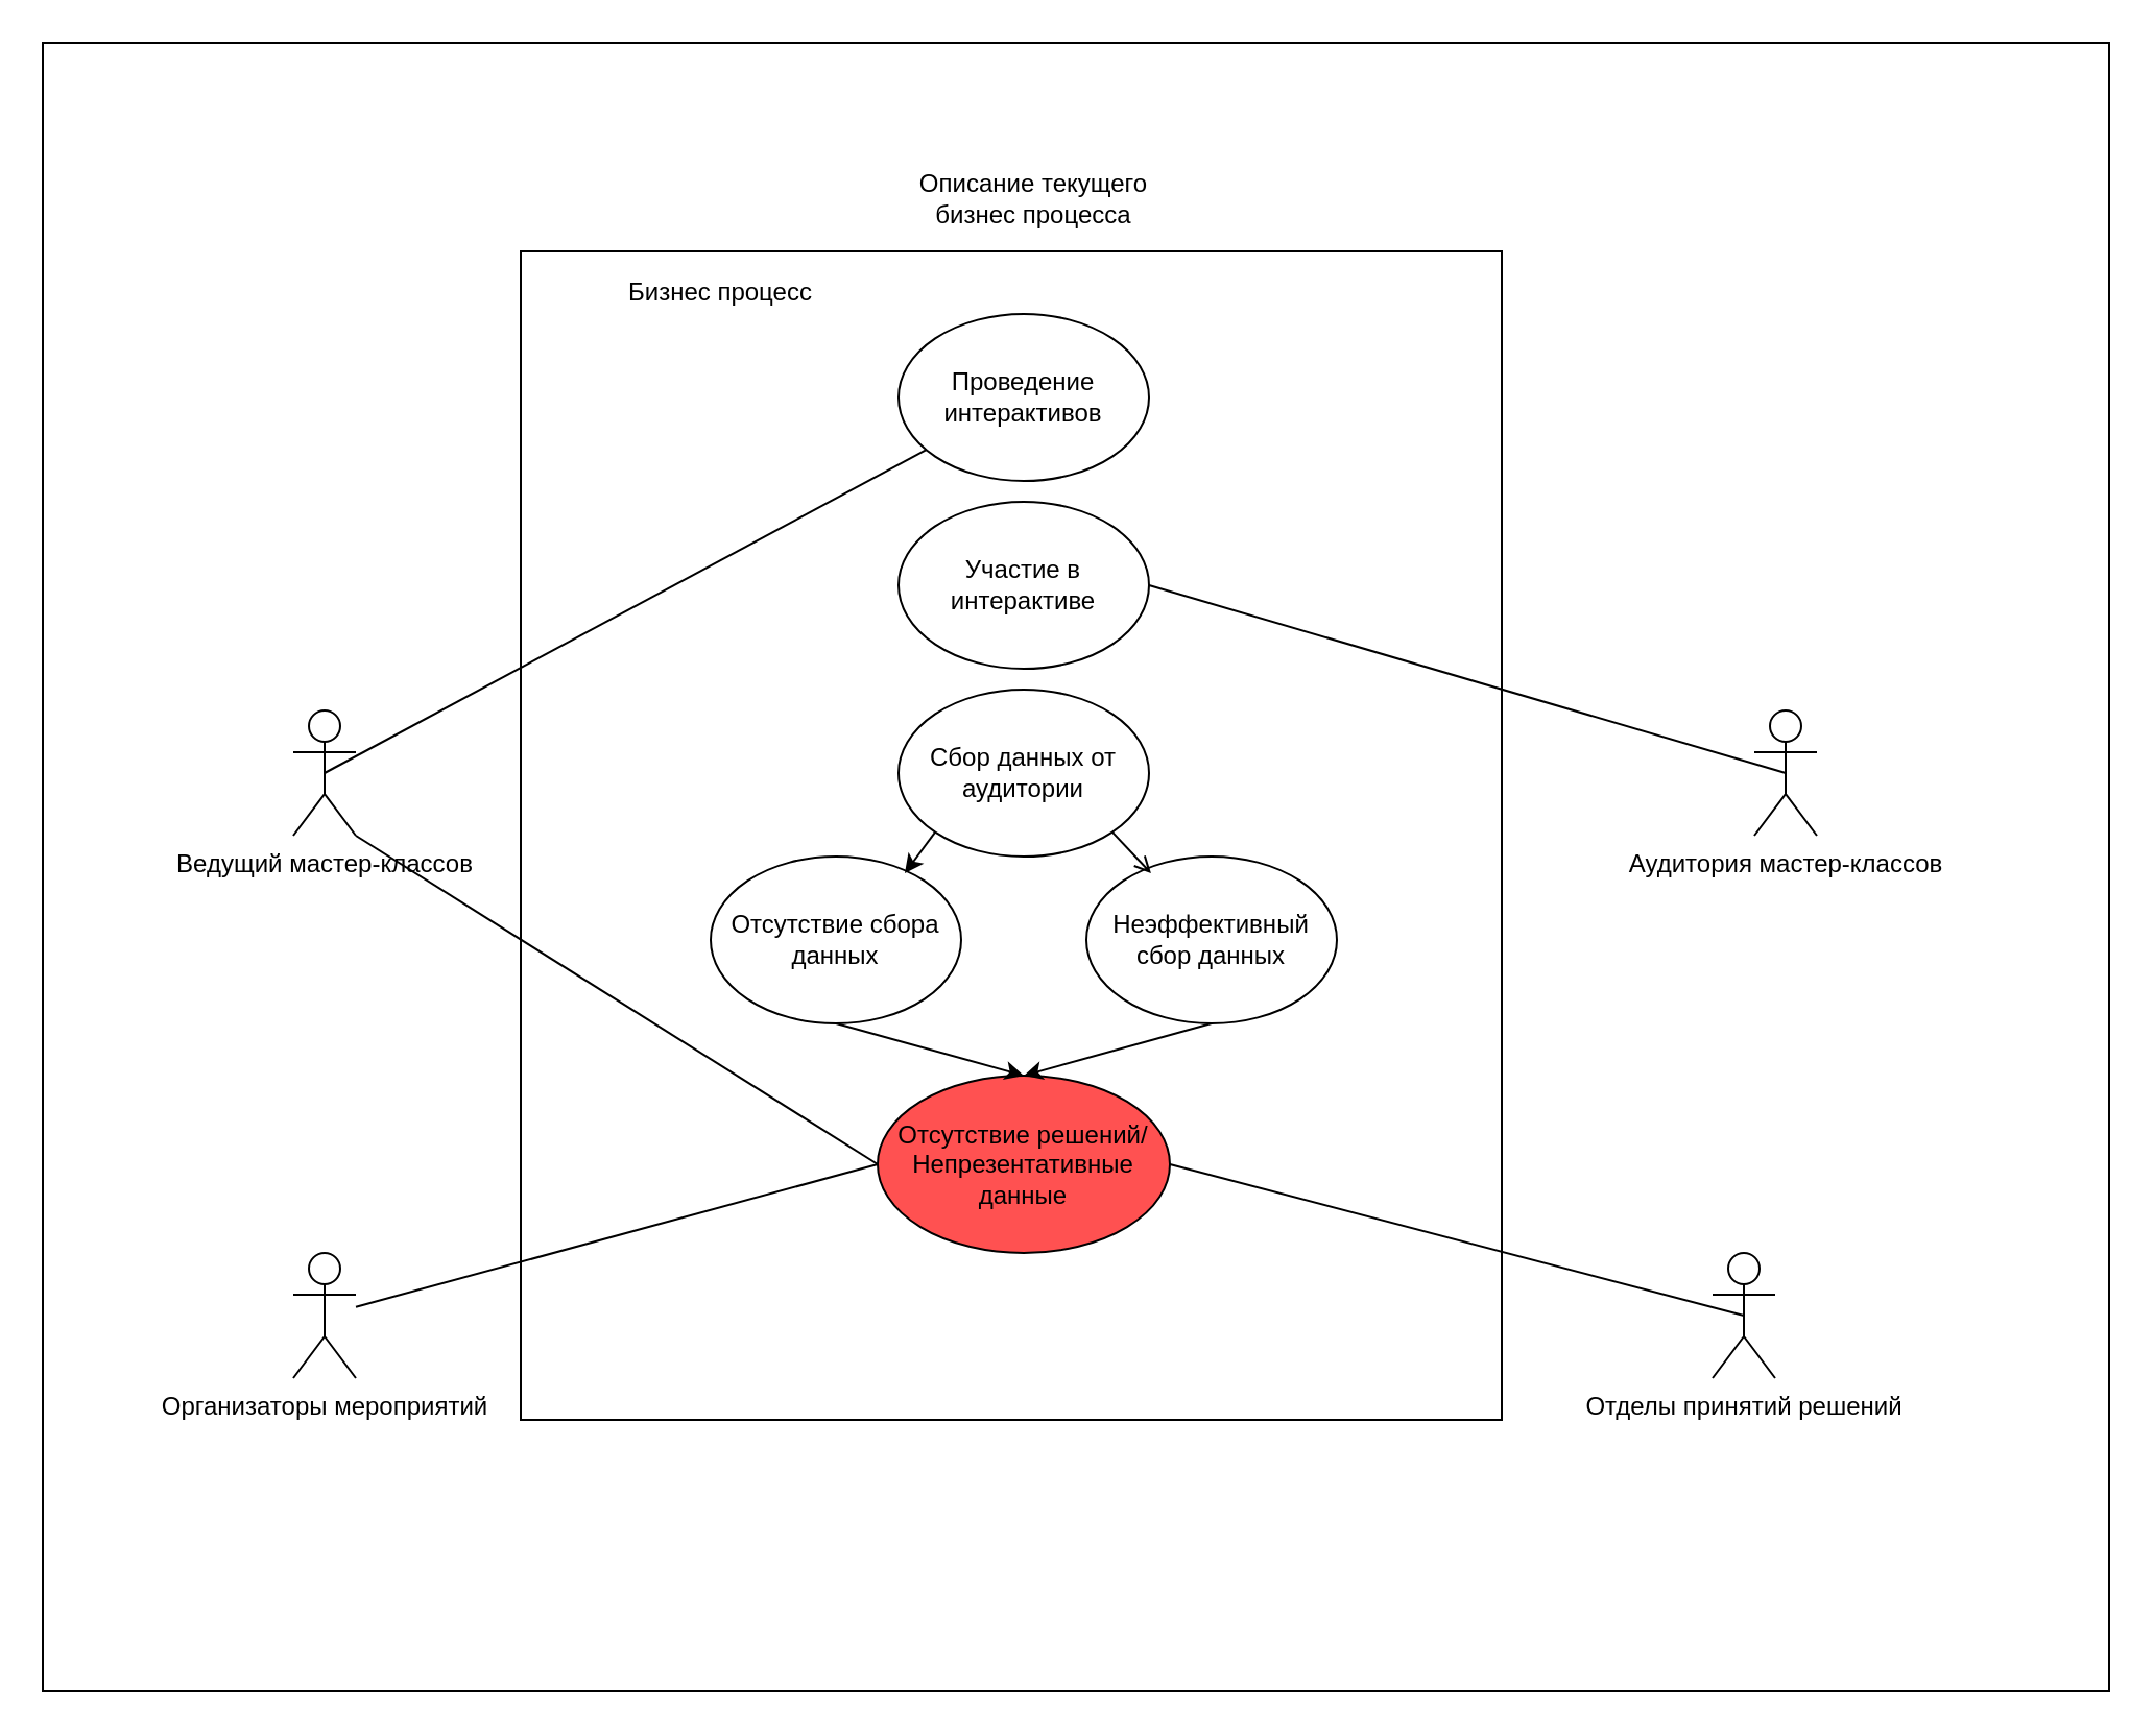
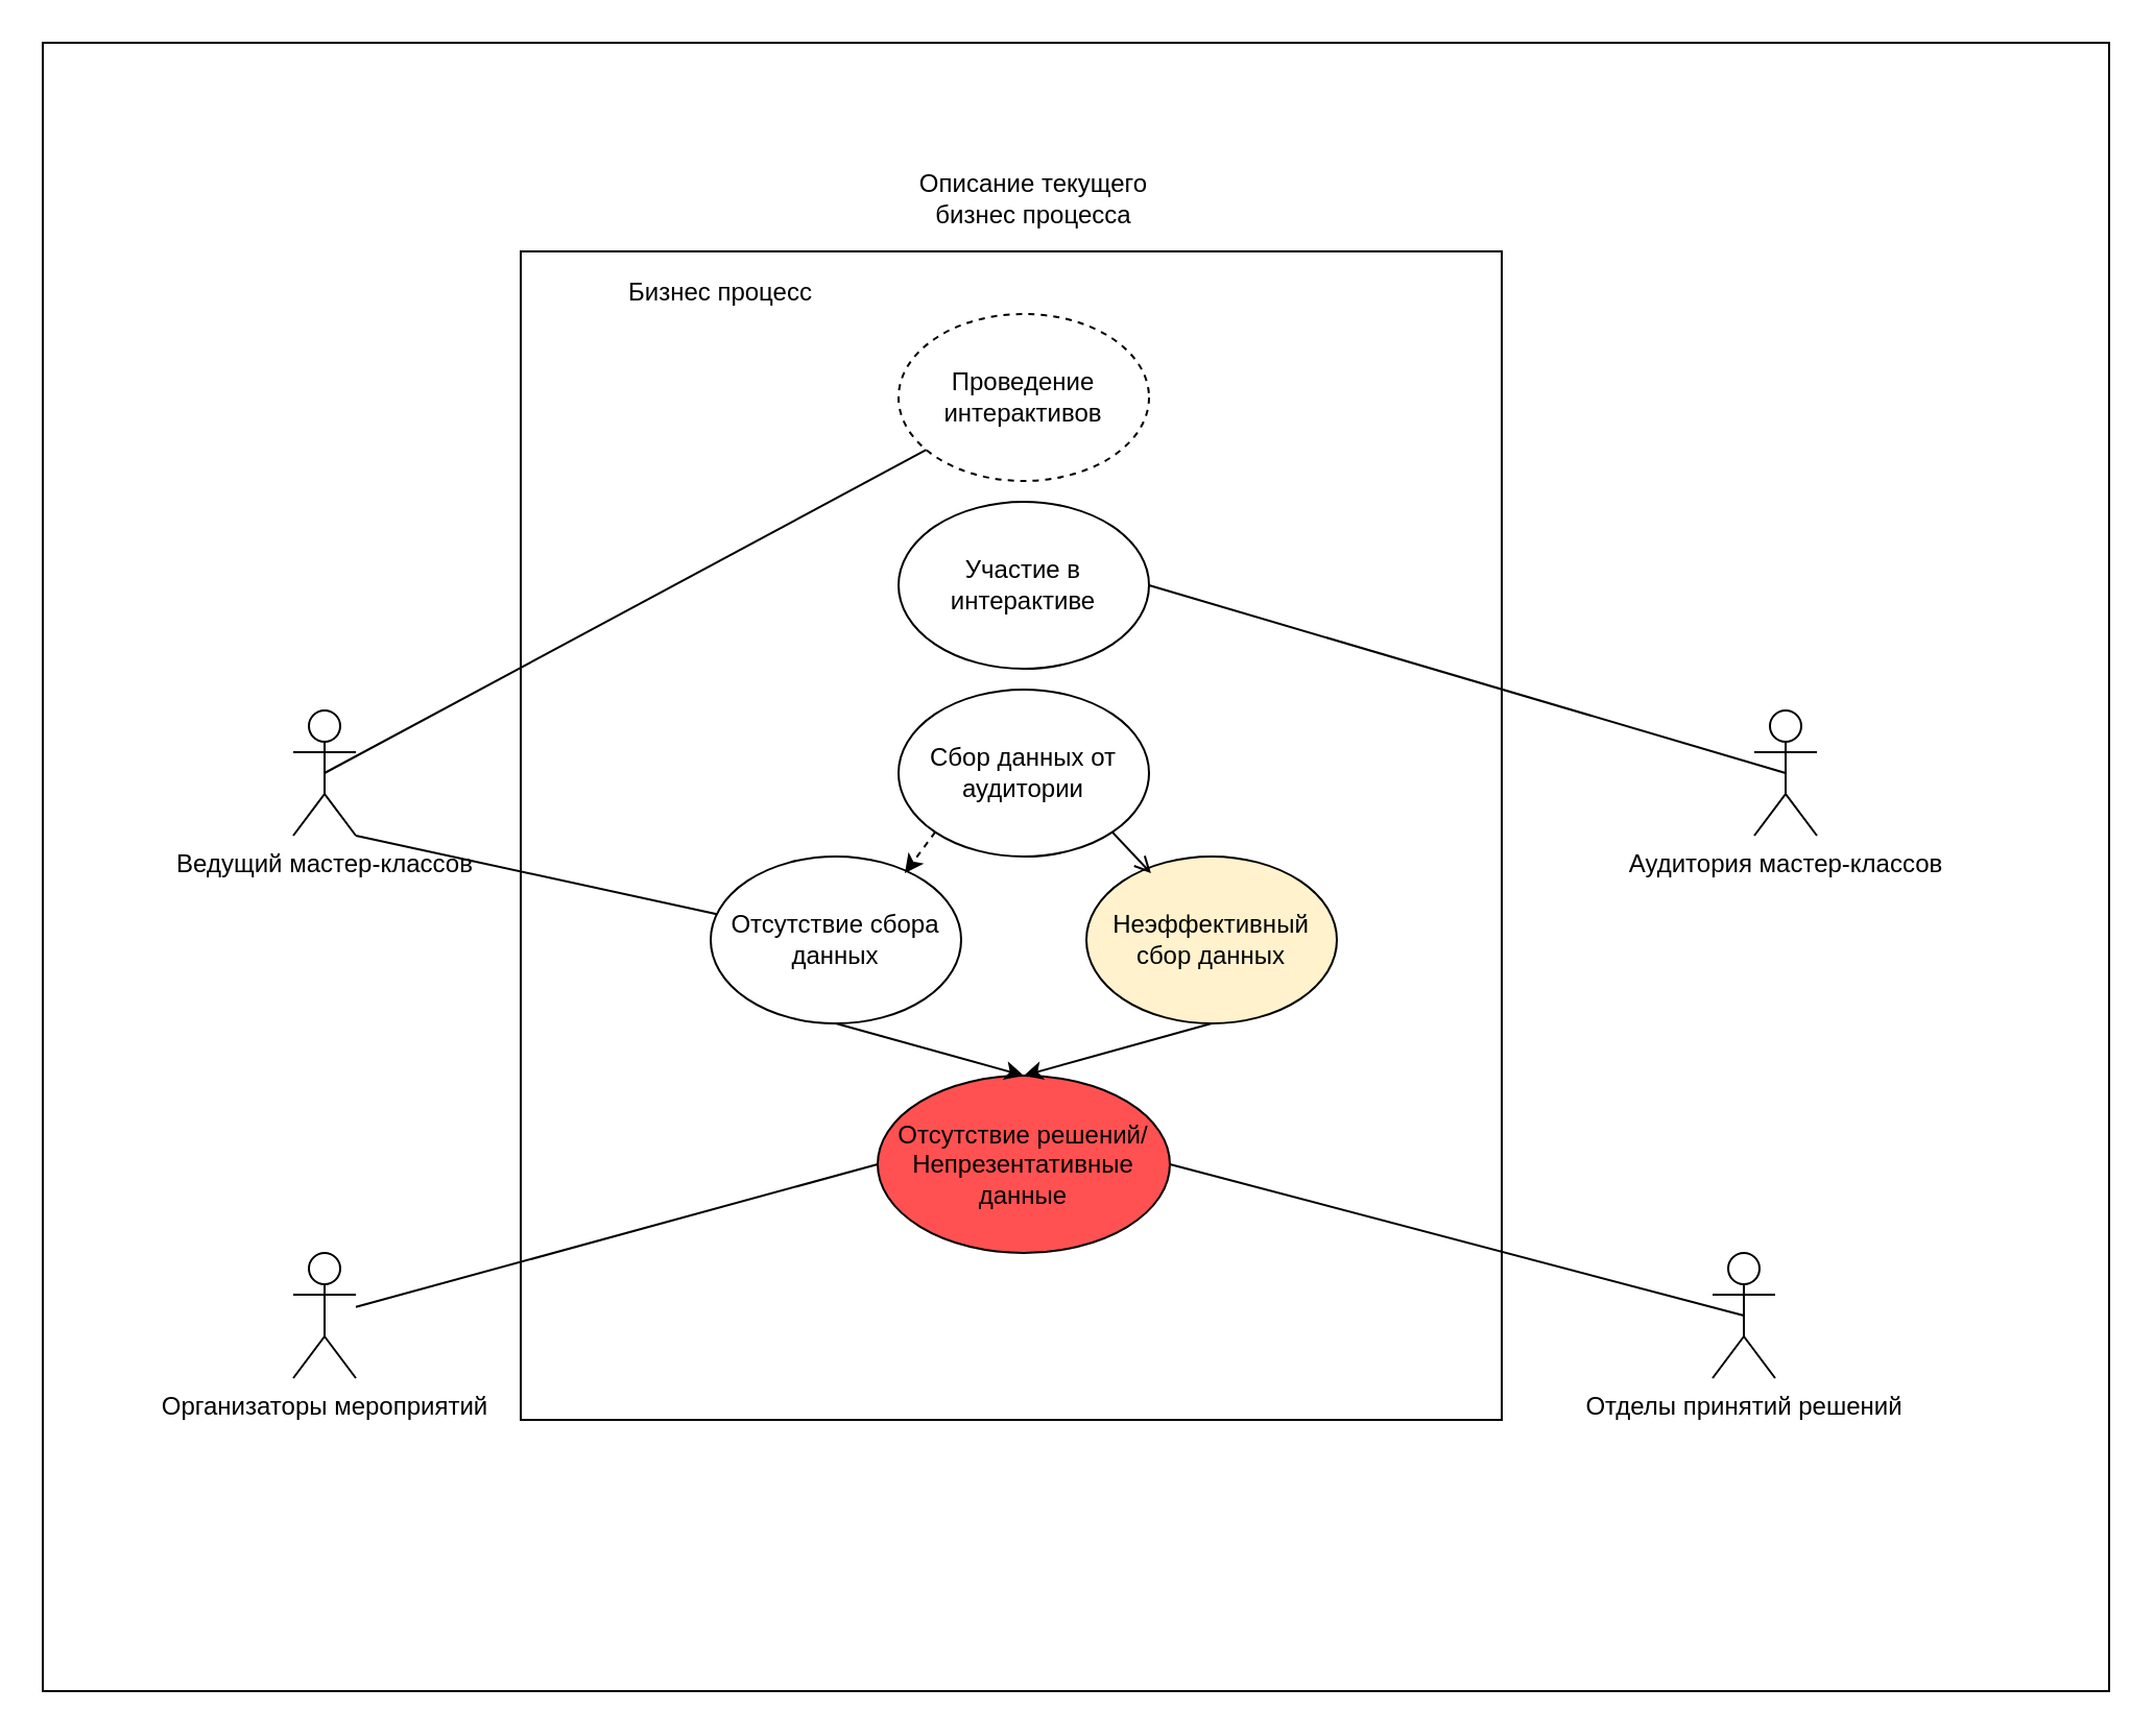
  <mxCell id="0" />
  <mxCell id="1" parent="0" />
  <mxCell id="2" value="" style="rounded=0;whiteSpace=wrap;html=1;" vertex="1" parent="1"><mxGeometry x="20" y="20" width="990" height="790" as="geometry" /></mxCell>
  <mxCell id="3" value="" style="rounded=1;whiteSpace=wrap;html=1;" vertex="1" parent="1"><mxGeometry x="550" y="520" width="120" height="60" as="geometry" /></mxCell>
  <mxCell id="4" value="Ведущий мастер-классов" style="shape=umlActor;verticalLabelPosition=bottom;verticalAlign=top;html=1;outlineConnect=0;" vertex="1" parent="1"><mxGeometry x="140" y="340" width="30" height="60" as="geometry" /></mxCell>
  <mxCell id="5" value="Аудитория мастер-классов" style="shape=umlActor;verticalLabelPosition=bottom;verticalAlign=top;html=1;outlineConnect=0;" vertex="1" parent="1"><mxGeometry x="840" y="340" width="30" height="60" as="geometry" /></mxCell>
  <mxCell id="6" value="" style="rounded=0;whiteSpace=wrap;html=1;" vertex="1" parent="1"><mxGeometry x="249" y="120" width="470" height="560" as="geometry" /></mxCell>
- <mxCell id="7" value="Проведение интерактивов" style="ellipse;whiteSpace=wrap;html=1;" vertex="1" parent="1"><mxGeometry x="430" y="150" width="120" height="80" as="geometry" /></mxCell>
+ <mxCell id="7" value="Проведение интерактивов" style="ellipse;whiteSpace=wrap;html=1;dashed=1;" vertex="1" parent="1"><mxGeometry x="430" y="150" width="120" height="80" as="geometry" /></mxCell>
  <mxCell id="8" value="Участие в интерактиве" style="ellipse;whiteSpace=wrap;html=1;" vertex="1" parent="1"><mxGeometry x="430" y="240" width="120" height="80" as="geometry" /></mxCell>
  <mxCell id="9" value="Организаторы мероприятий" style="shape=umlActor;verticalLabelPosition=bottom;verticalAlign=top;html=1;outlineConnect=0;" vertex="1" parent="1"><mxGeometry x="140" y="600" width="30" height="60" as="geometry" /></mxCell>
  <mxCell id="10" value="Отделы принятий решений" style="shape=umlActor;verticalLabelPosition=bottom;verticalAlign=top;html=1;outlineConnect=0;" vertex="1" parent="1"><mxGeometry x="820" y="600" width="30" height="60" as="geometry" /></mxCell>
  <mxCell id="11" value="Описание текущего бизнес процесса" style="text;html=1;align=center;verticalAlign=middle;whiteSpace=wrap;rounded=0;" vertex="1" parent="1"><mxGeometry x="420" y="80" width="150" height="30" as="geometry" /></mxCell>
  <mxCell id="12" value="Бизнес процесс" style="text;html=1;align=center;verticalAlign=middle;whiteSpace=wrap;rounded=0;" vertex="1" parent="1"><mxGeometry x="290" y="130" width="110" height="20" as="geometry" /></mxCell>
  <mxCell id="13" value="Сбор данных от аудитории" style="ellipse;whiteSpace=wrap;html=1;" vertex="1" parent="1"><mxGeometry x="430" y="330" width="120" height="80" as="geometry" /></mxCell>
  <mxCell id="14" value="Отсутствие сбора данных" style="ellipse;whiteSpace=wrap;html=1;" vertex="1" parent="1"><mxGeometry x="340" y="410" width="120" height="80" as="geometry" /></mxCell>
- <mxCell id="15" value="Неэффективный сбор данных" style="ellipse;whiteSpace=wrap;html=1;" vertex="1" parent="1"><mxGeometry x="520" y="410" width="120" height="80" as="geometry" /></mxCell>
+ <mxCell id="15" value="Неэффективный сбор данных" style="ellipse;whiteSpace=wrap;html=1;fillColor=#fff2cc;" vertex="1" parent="1"><mxGeometry x="520" y="410" width="120" height="80" as="geometry" /></mxCell>
  <mxCell id="16" value="Отсутствие решений/&lt;div&gt;Непрезентативные данные&lt;/div&gt;" style="ellipse;whiteSpace=wrap;html=1;fillColor=#FF5151;" vertex="1" parent="1"><mxGeometry x="420" y="515" width="140" height="85" as="geometry" /></mxCell>
  <mxCell id="17" value="" style="endArrow=none;html=1;rounded=0;exitX=0.5;exitY=0.5;exitDx=0;exitDy=0;exitPerimeter=0;" edge="1" parent="1" source="4" target="7"><mxGeometry width="50" height="50" relative="1" as="geometry"><mxPoint x="170" y="210" as="sourcePoint" /><mxPoint x="220" y="160" as="targetPoint" /></mxGeometry></mxCell>
  <mxCell id="18" value="" style="endArrow=none;html=1;rounded=0;exitX=1;exitY=0.5;exitDx=0;exitDy=0;entryX=0.5;entryY=0.5;entryDx=0;entryDy=0;entryPerimeter=0;" edge="1" parent="1" source="8" target="5"><mxGeometry width="50" height="50" relative="1" as="geometry"><mxPoint x="780" y="250" as="sourcePoint" /><mxPoint x="830" y="200" as="targetPoint" /></mxGeometry></mxCell>
- <mxCell id="19" value="" style="endArrow=classic;html=1;rounded=0;exitX=0;exitY=1;exitDx=0;exitDy=0;entryX=0.775;entryY=0.1;entryDx=0;entryDy=0;entryPerimeter=0;" edge="1" parent="1" source="13" target="14"><mxGeometry width="50" height="50" relative="1" as="geometry"><mxPoint x="560" y="570" as="sourcePoint" /><mxPoint x="440" y="410" as="targetPoint" /></mxGeometry></mxCell>
+ <mxCell id="19" value="" style="endArrow=classic;html=1;rounded=0;exitX=0;exitY=1;exitDx=0;exitDy=0;entryX=0.775;entryY=0.1;entryDx=0;entryDy=0;entryPerimeter=0;dashed=1;" edge="1" parent="1" source="13" target="14"><mxGeometry width="50" height="50" relative="1" as="geometry"><mxPoint x="560" y="570" as="sourcePoint" /><mxPoint x="440" y="410" as="targetPoint" /></mxGeometry></mxCell>
  <mxCell id="20" value="" style="endArrow=open;html=1;rounded=0;exitX=1;exitY=1;exitDx=0;exitDy=0;entryX=0.258;entryY=0.1;entryDx=0;entryDy=0;entryPerimeter=0;" edge="1" parent="1" source="13" target="15"><mxGeometry width="50" height="50" relative="1" as="geometry"><mxPoint x="458" y="408" as="sourcePoint" /><mxPoint x="439" y="439" as="targetPoint" /></mxGeometry></mxCell>
  <mxCell id="21" value="" style="endArrow=classic;html=1;rounded=0;exitX=0;exitY=1;exitDx=0;exitDy=0;entryX=0.5;entryY=0;entryDx=0;entryDy=0;" edge="1" parent="1" target="16"><mxGeometry width="50" height="50" relative="1" as="geometry"><mxPoint x="400" y="490" as="sourcePoint" /><mxPoint x="381" y="511" as="targetPoint" /></mxGeometry></mxCell>
  <mxCell id="22" value="" style="endArrow=classic;html=1;rounded=0;exitX=0.5;exitY=1;exitDx=0;exitDy=0;entryX=0.5;entryY=0;entryDx=0;entryDy=0;" edge="1" parent="1" source="15" target="16"><mxGeometry width="50" height="50" relative="1" as="geometry"><mxPoint x="560" y="570" as="sourcePoint" /><mxPoint x="580" y="515" as="targetPoint" /></mxGeometry></mxCell>
  <mxCell id="23" value="" style="endArrow=none;html=1;rounded=0;entryX=0;entryY=0.5;entryDx=0;entryDy=0;" edge="1" parent="1" source="9" target="16"><mxGeometry width="50" height="50" relative="1" as="geometry"><mxPoint x="160" y="590" as="sourcePoint" /><mxPoint x="210" y="540" as="targetPoint" /></mxGeometry></mxCell>
  <mxCell id="24" value="" style="endArrow=none;html=1;rounded=0;entryX=0.5;entryY=0.5;entryDx=0;entryDy=0;entryPerimeter=0;exitX=1;exitY=0.5;exitDx=0;exitDy=0;" edge="1" parent="1" source="16" target="10"><mxGeometry width="50" height="50" relative="1" as="geometry"><mxPoint x="640" y="555" as="sourcePoint" /><mxPoint x="610" y="520" as="targetPoint" /></mxGeometry></mxCell>
- <mxCell id="25" value="" style="endArrow=none;html=1;rounded=0;entryX=0;entryY=0.5;entryDx=0;entryDy=0;exitX=1;exitY=1;exitDx=0;exitDy=0;exitPerimeter=0;" edge="1" parent="1" source="4" target="16"><mxGeometry width="50" height="50" relative="1" as="geometry"><mxPoint x="150" y="380" as="sourcePoint" /><mxPoint x="200" y="330" as="targetPoint" /></mxGeometry></mxCell>
+ <mxCell id="25" value="" style="endArrow=none;html=1;rounded=0;exitX=1;exitY=1;exitDx=0;exitDy=0;exitPerimeter=0;" edge="1" parent="1" source="4" target="14"><mxGeometry width="50" height="50" relative="1" as="geometry"><mxPoint x="150" y="380" as="sourcePoint" /><mxPoint x="200" y="330" as="targetPoint" /></mxGeometry></mxCell>
